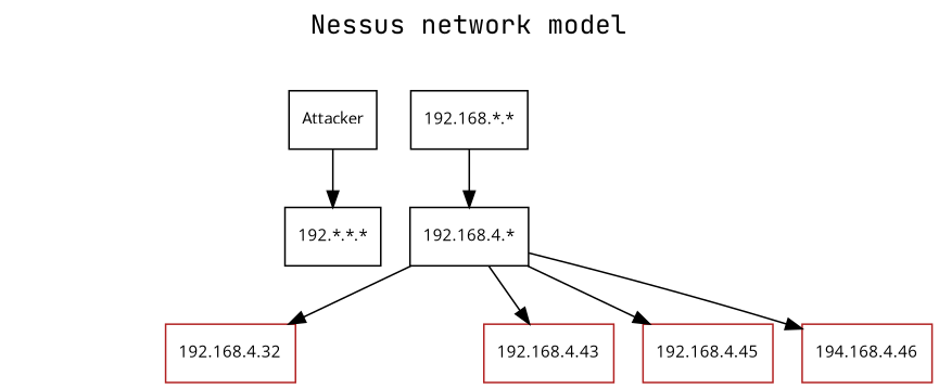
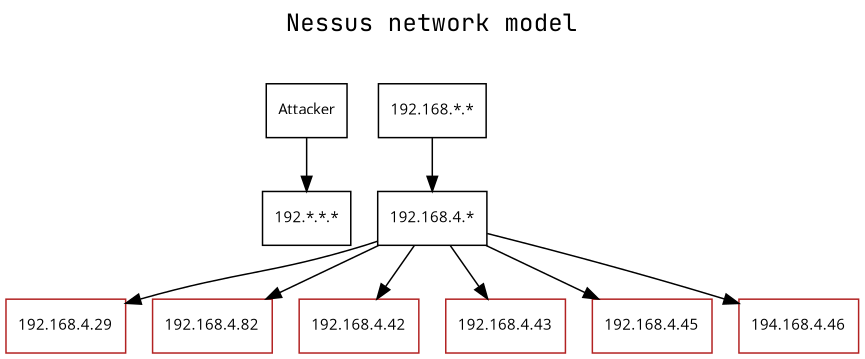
  strict digraph {
    compound=true
    fontname="JetBrains Mono"
    fontsize=16
    label="Nessus network model"
    labelloc=t
    rankdir=TB
    node [color="#B22222" fontcolor=Black fontname="Open Sans" fontsize=10 shape=box style=solid]
    edge [color=Black]
    n1 [color="#000000" label="192.*.*.*"]
    n2 [color="#000000" label="192.168.*.*"]
    n3 [color="#000000" label="192.168.4.*"]
-   n5 [label="192.168.4.32"]
+   n4 [label="192.168.4.29"]
+   n5 [label="192.168.4.82"]
+   n6 [label="192.168.4.42"]
    n7 [label="192.168.4.43"]
    n8 [label="192.168.4.45"]
    n9 [label="194.168.4.46"]
    n10 [color="#000000" label=Attacker]
    n2 -> n3
+   n3 -> n4
    n3 -> n5
+   n3 -> n6
    n3 -> n7
    n3 -> n8
    n3 -> n9
    n10 -> n1
  }
